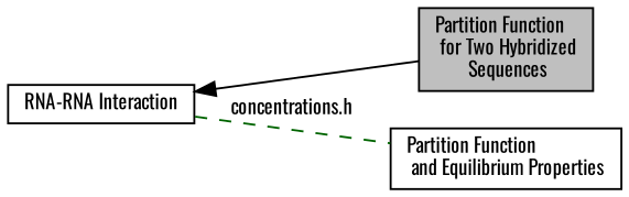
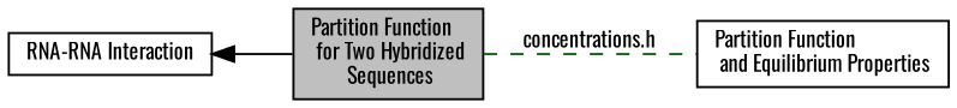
  digraph {
    fontname=Oswald
    rankdir=LR
    node [color=black fontname=Oswald fontsize=10 shape=box]
    edge [fontname=Oswald fontsize=10 labelfontname=Helvetica labelfontsize=10 shape=plaintext]
    n1 [height=0.2 label="RNA-RNA Interaction" width=0.4]
    n2 [fillcolor=grey75 fontcolor=black height=0.2 label="Partition Function\l for Two Hybridized\l Sequences" style=filled width=0.4]
    n3 [height=0.2 label="Partition Function\l and Equilibrium Properties" width=0.4]
    n1 -> n2 [dir=back style=solid]
-   n1 -> n3 [color=darkgreen dir=none label="concentrations.h" style=dashed]
+   n2 -> n3 [color=darkgreen dir=none label="concentrations.h" style=dashed]
  }
